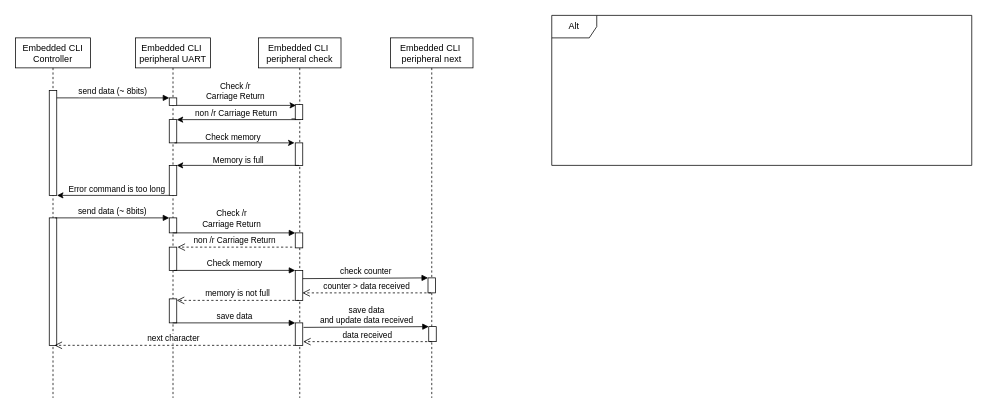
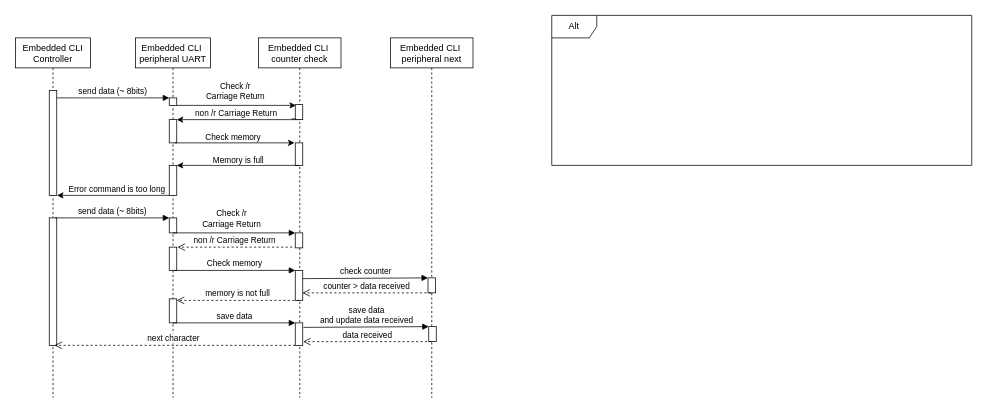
  <mxCell id="0" />
  <mxCell id="1" parent="0" />
  <mxCell id="2" value="Alt" style="shape=umlFrame;whiteSpace=wrap;html=1;" vertex="1" parent="1"><mxGeometry x="735" y="20" width="560" height="200" as="geometry" /></mxCell>
  <mxCell id="3" value="Embedded CLI&#10;Controller" style="shape=umlLifeline;perimeter=lifelinePerimeter;container=1;collapsible=0;recursiveResize=0;rounded=0;shadow=0;strokeWidth=1;" parent="1" vertex="1"><mxGeometry x="20" y="50" width="100" height="480" as="geometry" /></mxCell>
  <mxCell id="4" value="" style="points=[];perimeter=orthogonalPerimeter;rounded=0;shadow=0;strokeWidth=1;" parent="3" vertex="1"><mxGeometry x="45" y="70" width="10" height="140" as="geometry" /></mxCell>
  <mxCell id="5" value="" style="points=[];perimeter=orthogonalPerimeter;rounded=0;shadow=0;strokeWidth=1;" vertex="1" parent="3"><mxGeometry x="45" y="240" width="10" height="170" as="geometry" /></mxCell>
  <mxCell id="6" value="Embedded CLI &#10;peripheral UART" style="shape=umlLifeline;perimeter=lifelinePerimeter;container=1;collapsible=0;recursiveResize=0;rounded=0;shadow=0;strokeWidth=1;" parent="1" vertex="1"><mxGeometry x="180" y="50" width="100" height="480" as="geometry" /></mxCell>
  <mxCell id="7" value="" style="points=[];perimeter=orthogonalPerimeter;rounded=0;shadow=0;strokeWidth=1;" parent="6" vertex="1"><mxGeometry x="45" y="80" width="10" height="10" as="geometry" /></mxCell>
  <mxCell id="8" value="" style="points=[];perimeter=orthogonalPerimeter;rounded=0;shadow=0;strokeWidth=1;" vertex="1" parent="6"><mxGeometry x="45" y="109" width="10" height="31" as="geometry" /></mxCell>
  <mxCell id="9" value="" style="points=[];perimeter=orthogonalPerimeter;rounded=0;shadow=0;strokeWidth=1;" vertex="1" parent="6"><mxGeometry x="45" y="170" width="10" height="40" as="geometry" /></mxCell>
  <mxCell id="10" value="" style="html=1;points=[];perimeter=orthogonalPerimeter;" vertex="1" parent="6"><mxGeometry x="45" y="240" width="10" height="20" as="geometry" /></mxCell>
  <mxCell id="11" value="" style="html=1;points=[];perimeter=orthogonalPerimeter;" vertex="1" parent="6"><mxGeometry x="45" y="279" width="10" height="31" as="geometry" /></mxCell>
  <mxCell id="12" value="" style="html=1;points=[];perimeter=orthogonalPerimeter;" vertex="1" parent="6"><mxGeometry x="45" y="348" width="10" height="32" as="geometry" /></mxCell>
  <mxCell id="13" value="send data (~ 8bits)" style="verticalAlign=bottom;endArrow=block;entryX=0;entryY=0;shadow=0;strokeWidth=1;" parent="1" source="4" target="7" edge="1"><mxGeometry relative="1" as="geometry"><mxPoint x="195" y="130" as="sourcePoint" /></mxGeometry></mxCell>
  <mxCell id="14" style="edgeStyle=orthogonalEdgeStyle;rounded=0;orthogonalLoop=1;jettySize=auto;html=1;exitX=-0.2;exitY=0.9;exitDx=0;exitDy=0;exitPerimeter=0;entryX=0.5;entryY=0.36;entryDx=0;entryDy=0;entryPerimeter=0;" edge="1" parent="1"><mxGeometry relative="1" as="geometry"><mxPoint x="388" y="158" as="sourcePoint" /><mxPoint x="235" y="159" as="targetPoint" /><Array as="points"><mxPoint x="400" y="158" /><mxPoint x="400" y="159" /></Array></mxGeometry></mxCell>
- <mxCell id="15" value="Embedded CLI &#10;peripheral check" style="shape=umlLifeline;perimeter=lifelinePerimeter;container=1;collapsible=0;recursiveResize=0;rounded=0;shadow=0;strokeWidth=1;" vertex="1" parent="1"><mxGeometry x="344" y="50" width="110" height="480" as="geometry" /></mxCell>
+ <mxCell id="15" value="Embedded CLI &#10;counter check" style="shape=umlLifeline;perimeter=lifelinePerimeter;container=1;collapsible=0;recursiveResize=0;rounded=0;shadow=0;strokeWidth=1;" vertex="1" parent="1"><mxGeometry x="344" y="50" width="110" height="480" as="geometry" /></mxCell>
  <mxCell id="16" value="" style="points=[];perimeter=orthogonalPerimeter;rounded=0;shadow=0;strokeWidth=1;" vertex="1" parent="15"><mxGeometry x="49" y="89" width="10" height="20" as="geometry" /></mxCell>
  <mxCell id="17" value="" style="points=[];perimeter=orthogonalPerimeter;rounded=0;shadow=0;strokeWidth=1;" vertex="1" parent="15"><mxGeometry x="49" y="140" width="10" height="30" as="geometry" /></mxCell>
  <mxCell id="18" value="" style="html=1;points=[];perimeter=orthogonalPerimeter;" vertex="1" parent="15"><mxGeometry x="49" y="260" width="10" height="20" as="geometry" /></mxCell>
  <mxCell id="19" value="" style="html=1;points=[];perimeter=orthogonalPerimeter;" vertex="1" parent="15"><mxGeometry x="49" y="310" width="10" height="40" as="geometry" /></mxCell>
  <mxCell id="20" value="" style="html=1;points=[];perimeter=orthogonalPerimeter;" vertex="1" parent="15"><mxGeometry x="49" y="380" width="10" height="30" as="geometry" /></mxCell>
  <mxCell id="21" value="next character&amp;nbsp;" style="html=1;verticalAlign=bottom;endArrow=open;dashed=1;endSize=8;exitX=0;exitY=0.95;rounded=0;entryX=0.52;entryY=0.854;entryDx=0;entryDy=0;entryPerimeter=0;" edge="1" parent="15" target="3"><mxGeometry relative="1" as="geometry"><mxPoint x="-122.5" y="410" as="targetPoint" /><mxPoint x="49" y="410" as="sourcePoint" /></mxGeometry></mxCell>
  <mxCell id="22" style="edgeStyle=orthogonalEdgeStyle;rounded=0;orthogonalLoop=1;jettySize=auto;html=1;entryX=0.1;entryY=0.05;entryDx=0;entryDy=0;entryPerimeter=0;" edge="1" parent="1" source="7" target="16"><mxGeometry relative="1" as="geometry"><mxPoint x="380" y="140" as="targetPoint" /><Array as="points"><mxPoint x="350" y="140" /></Array></mxGeometry></mxCell>
  <mxCell id="23" value="Check /r&lt;br&gt;Carriage Return" style="edgeLabel;html=1;align=center;verticalAlign=middle;resizable=0;points=[];" vertex="1" connectable="0" parent="22"><mxGeometry x="-0.035" y="2" relative="1" as="geometry"><mxPoint y="-18" as="offset" /></mxGeometry></mxCell>
  <mxCell id="24" value="non /r Carriage Return" style="edgeLabel;html=1;align=center;verticalAlign=middle;resizable=0;points=[];" vertex="1" connectable="0" parent="1"><mxGeometry x="320" y="150" as="geometry"><mxPoint x="-7" y="-1" as="offset" /></mxGeometry></mxCell>
  <mxCell id="25" value="" style="endArrow=classic;html=1;rounded=0;entryX=0.1;entryY=0.033;entryDx=0;entryDy=0;entryPerimeter=0;" edge="1" parent="1"><mxGeometry width="50" height="50" relative="1" as="geometry"><mxPoint x="232" y="189.99" as="sourcePoint" /><mxPoint x="392" y="189.99" as="targetPoint" /></mxGeometry></mxCell>
  <mxCell id="26" value="Check memory" style="edgeLabel;html=1;align=center;verticalAlign=middle;resizable=0;points=[];" vertex="1" connectable="0" parent="25"><mxGeometry x="0.013" y="2" relative="1" as="geometry"><mxPoint x="-4" y="-6" as="offset" /></mxGeometry></mxCell>
  <mxCell id="27" value="" style="endArrow=classic;html=1;rounded=0;" edge="1" parent="1"><mxGeometry width="50" height="50" relative="1" as="geometry"><mxPoint x="398" y="220" as="sourcePoint" /><mxPoint x="235" y="220" as="targetPoint" /></mxGeometry></mxCell>
  <mxCell id="28" value="Memory is full" style="edgeLabel;html=1;align=center;verticalAlign=middle;resizable=0;points=[];" vertex="1" connectable="0" parent="27"><mxGeometry x="0.006" y="1" relative="1" as="geometry"><mxPoint y="-9" as="offset" /></mxGeometry></mxCell>
  <mxCell id="29" value="" style="endArrow=classic;html=1;rounded=0;exitX=0.009;exitY=0.999;exitDx=0;exitDy=0;exitPerimeter=0;entryX=1.033;entryY=1;entryDx=0;entryDy=0;entryPerimeter=0;" edge="1" parent="1" source="9" target="4"><mxGeometry width="50" height="50" relative="1" as="geometry"><mxPoint x="226" y="252.987" as="sourcePoint" /><mxPoint x="76" y="253" as="targetPoint" /></mxGeometry></mxCell>
  <mxCell id="30" value="Error command is too long" style="edgeLabel;html=1;align=center;verticalAlign=middle;resizable=0;points=[];" vertex="1" connectable="0" parent="29"><mxGeometry x="-0.08" y="-4" relative="1" as="geometry"><mxPoint x="-2" y="-4" as="offset" /></mxGeometry></mxCell>
  <mxCell id="31" value="send data (~ 8bits)" style="html=1;verticalAlign=bottom;endArrow=block;entryX=0;entryY=0;rounded=0;exitX=0.8;exitY=0;exitDx=0;exitDy=0;exitPerimeter=0;" edge="1" target="10" parent="1" source="5"><mxGeometry relative="1" as="geometry"><mxPoint x="155" y="290" as="sourcePoint" /></mxGeometry></mxCell>
  <mxCell id="32" value="" style="html=1;verticalAlign=bottom;endArrow=block;entryX=0;entryY=0;rounded=0;" edge="1" target="18" parent="1" source="6"><mxGeometry relative="1" as="geometry"><mxPoint x="323" y="310" as="sourcePoint" /></mxGeometry></mxCell>
  <mxCell id="33" value="Check /r&lt;br&gt;Carriage Return" style="edgeLabel;html=1;align=center;verticalAlign=middle;resizable=0;points=[];" vertex="1" connectable="0" parent="32"><mxGeometry x="-0.052" y="-2" relative="1" as="geometry"><mxPoint x="1" y="-22" as="offset" /></mxGeometry></mxCell>
  <mxCell id="34" value="non /r Carriage Return" style="html=1;verticalAlign=bottom;endArrow=open;dashed=1;endSize=8;exitX=0;exitY=0.95;rounded=0;" edge="1" parent="1"><mxGeometry relative="1" as="geometry"><mxPoint x="236" y="329" as="targetPoint" /><mxPoint x="389" y="329" as="sourcePoint" /></mxGeometry></mxCell>
  <mxCell id="35" value="Check memory" style="html=1;verticalAlign=bottom;endArrow=block;entryX=0;entryY=0;rounded=0;exitX=0.51;exitY=0.646;exitDx=0;exitDy=0;exitPerimeter=0;" edge="1" target="19" parent="1" source="6"><mxGeometry relative="1" as="geometry"><mxPoint x="323" y="360" as="sourcePoint" /></mxGeometry></mxCell>
  <mxCell id="36" value="memory is not full" style="html=1;verticalAlign=bottom;endArrow=open;dashed=1;endSize=8;exitX=0;exitY=0.95;rounded=0;" edge="1" parent="1"><mxGeometry relative="1" as="geometry"><mxPoint x="235" y="400" as="targetPoint" /><mxPoint x="398" y="400" as="sourcePoint" /></mxGeometry></mxCell>
  <mxCell id="37" value="Embedded CLI &#10;peripheral next" style="shape=umlLifeline;perimeter=lifelinePerimeter;container=1;collapsible=0;recursiveResize=0;rounded=0;shadow=0;strokeWidth=1;" vertex="1" parent="1"><mxGeometry x="520" y="50" width="110" height="480" as="geometry" /></mxCell>
  <mxCell id="38" value="" style="html=1;points=[];perimeter=orthogonalPerimeter;" vertex="1" parent="37"><mxGeometry x="50" y="320" width="10" height="20" as="geometry" /></mxCell>
  <mxCell id="39" value="check counter" style="html=1;verticalAlign=bottom;endArrow=block;entryX=0;entryY=0;rounded=0;exitX=1;exitY=0.275;exitDx=0;exitDy=0;exitPerimeter=0;" edge="1" parent="1" target="38" source="19"><mxGeometry relative="1" as="geometry"><mxPoint x="499" y="430" as="sourcePoint" /></mxGeometry></mxCell>
  <mxCell id="40" value="counter &amp;gt; data received" style="html=1;verticalAlign=bottom;endArrow=open;dashed=1;endSize=8;exitX=0;exitY=0.95;rounded=0;" edge="1" parent="1"><mxGeometry relative="1" as="geometry"><mxPoint x="402.5" y="390" as="targetPoint" /><mxPoint x="574" y="390" as="sourcePoint" /></mxGeometry></mxCell>
  <mxCell id="41" value="save data" style="html=1;verticalAlign=bottom;endArrow=block;entryX=0;entryY=0;rounded=0;" edge="1" target="20" parent="1" source="6"><mxGeometry relative="1" as="geometry"><mxPoint x="323" y="430" as="sourcePoint" /></mxGeometry></mxCell>
  <mxCell id="42" value="" style="html=1;points=[];perimeter=orthogonalPerimeter;" vertex="1" parent="1"><mxGeometry x="571" y="435" width="10" height="20" as="geometry" /></mxCell>
  <mxCell id="43" value="save data &lt;br&gt;and update data received" style="html=1;verticalAlign=bottom;endArrow=block;entryX=0;entryY=0;rounded=0;exitX=1;exitY=0.275;exitDx=0;exitDy=0;exitPerimeter=0;" edge="1" parent="1" target="42"><mxGeometry relative="1" as="geometry"><mxPoint x="404" y="436" as="sourcePoint" /></mxGeometry></mxCell>
  <mxCell id="44" value="data received" style="html=1;verticalAlign=bottom;endArrow=open;dashed=1;endSize=8;exitX=0;exitY=0.95;rounded=0;" edge="1" parent="1"><mxGeometry relative="1" as="geometry"><mxPoint x="403.5" y="455" as="targetPoint" /><mxPoint x="575" y="455" as="sourcePoint" /></mxGeometry></mxCell>
